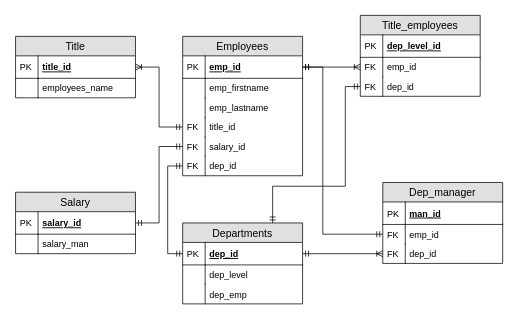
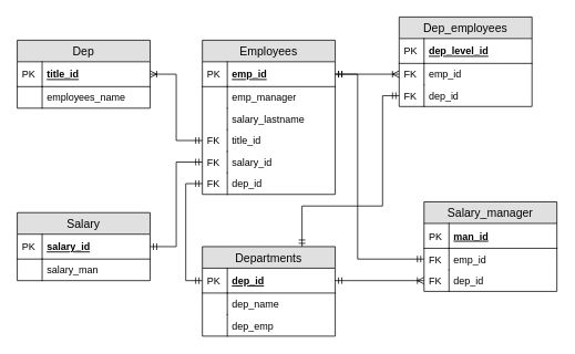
  <mxCell id="0" />
  <mxCell id="1" parent="0" />
  <mxCell id="2" value="Departments" style="swimlane;fontStyle=0;childLayout=stackLayout;horizontal=1;startSize=26;fillColor=#e0e0e0;horizontalStack=0;resizeParent=1;resizeParentMax=0;resizeLast=0;collapsible=1;marginBottom=0;swimlaneFillColor=#ffffff;align=center;fontSize=14;" vertex="1" parent="1"><mxGeometry x="243" y="297" width="160" height="108" as="geometry" /></mxCell>
  <mxCell id="3" value="dep_id" style="shape=partialRectangle;top=0;left=0;right=0;bottom=1;align=left;verticalAlign=middle;fillColor=none;spacingLeft=34;spacingRight=4;overflow=hidden;rotatable=0;points=[[0,0.5],[1,0.5]];portConstraint=eastwest;dropTarget=0;fontStyle=5;fontSize=12;" vertex="1" parent="2"><mxGeometry y="26" width="160" height="30" as="geometry" /></mxCell>
  <mxCell id="4" value="PK" style="shape=partialRectangle;top=0;left=0;bottom=0;fillColor=none;align=left;verticalAlign=middle;spacingLeft=4;spacingRight=4;overflow=hidden;rotatable=0;points=[];portConstraint=eastwest;part=1;fontSize=12;" vertex="1" connectable="0" parent="3"><mxGeometry width="30" height="30" as="geometry" /></mxCell>
- <mxCell id="5" value="dep_level" style="shape=partialRectangle;top=0;left=0;right=0;bottom=0;align=left;verticalAlign=top;fillColor=none;spacingLeft=34;spacingRight=4;overflow=hidden;rotatable=0;points=[[0,0.5],[1,0.5]];portConstraint=eastwest;dropTarget=0;fontSize=12;" vertex="1" parent="2"><mxGeometry y="56" width="160" height="26" as="geometry" /></mxCell>
+ <mxCell id="5" value="dep_name" style="shape=partialRectangle;top=0;left=0;right=0;bottom=0;align=left;verticalAlign=top;fillColor=none;spacingLeft=34;spacingRight=4;overflow=hidden;rotatable=0;points=[[0,0.5],[1,0.5]];portConstraint=eastwest;dropTarget=0;fontSize=12;" vertex="1" parent="2"><mxGeometry y="56" width="160" height="26" as="geometry" /></mxCell>
  <mxCell id="6" value="" style="shape=partialRectangle;top=0;left=0;bottom=0;fillColor=none;align=left;verticalAlign=top;spacingLeft=4;spacingRight=4;overflow=hidden;rotatable=0;points=[];portConstraint=eastwest;part=1;fontSize=12;" vertex="1" connectable="0" parent="5"><mxGeometry width="30" height="26" as="geometry" /></mxCell>
  <mxCell id="7" value="dep_emp" style="shape=partialRectangle;top=0;left=0;right=0;bottom=0;align=left;verticalAlign=top;fillColor=none;spacingLeft=34;spacingRight=4;overflow=hidden;rotatable=0;points=[[0,0.5],[1,0.5]];portConstraint=eastwest;dropTarget=0;fontSize=12;" vertex="1" parent="2"><mxGeometry y="82" width="160" height="26" as="geometry" /></mxCell>
  <mxCell id="8" value="" style="shape=partialRectangle;top=0;left=0;bottom=0;fillColor=none;align=left;verticalAlign=top;spacingLeft=4;spacingRight=4;overflow=hidden;rotatable=0;points=[];portConstraint=eastwest;part=1;fontSize=12;" vertex="1" connectable="0" parent="7"><mxGeometry width="30" height="26" as="geometry" /></mxCell>
  <mxCell id="9" value="Employees" style="swimlane;fontStyle=0;childLayout=stackLayout;horizontal=1;startSize=26;fillColor=#e0e0e0;horizontalStack=0;resizeParent=1;resizeParentMax=0;resizeLast=0;collapsible=1;marginBottom=0;swimlaneFillColor=#ffffff;align=center;fontSize=14;" vertex="1" parent="1"><mxGeometry x="243" y="48" width="160" height="186" as="geometry" /></mxCell>
  <mxCell id="10" value="emp_id" style="shape=partialRectangle;top=0;left=0;right=0;bottom=1;align=left;verticalAlign=middle;fillColor=none;spacingLeft=34;spacingRight=4;overflow=hidden;rotatable=0;points=[[0,0.5],[1,0.5]];portConstraint=eastwest;dropTarget=0;fontStyle=5;fontSize=12;" vertex="1" parent="9"><mxGeometry y="26" width="160" height="30" as="geometry" /></mxCell>
  <mxCell id="11" value="PK" style="shape=partialRectangle;top=0;left=0;bottom=0;fillColor=none;align=left;verticalAlign=middle;spacingLeft=4;spacingRight=4;overflow=hidden;rotatable=0;points=[];portConstraint=eastwest;part=1;fontSize=12;" vertex="1" connectable="0" parent="10"><mxGeometry width="30" height="30" as="geometry" /></mxCell>
- <mxCell id="12" value="emp_firstname" style="shape=partialRectangle;top=0;left=0;right=0;bottom=0;align=left;verticalAlign=top;fillColor=none;spacingLeft=34;spacingRight=4;overflow=hidden;rotatable=0;points=[[0,0.5],[1,0.5]];portConstraint=eastwest;dropTarget=0;fontSize=12;" vertex="1" parent="9"><mxGeometry y="56" width="160" height="26" as="geometry" /></mxCell>
+ <mxCell id="12" value="emp_manager" style="shape=partialRectangle;top=0;left=0;right=0;bottom=0;align=left;verticalAlign=top;fillColor=none;spacingLeft=34;spacingRight=4;overflow=hidden;rotatable=0;points=[[0,0.5],[1,0.5]];portConstraint=eastwest;dropTarget=0;fontSize=12;" vertex="1" parent="9"><mxGeometry y="56" width="160" height="26" as="geometry" /></mxCell>
  <mxCell id="13" value="" style="shape=partialRectangle;top=0;left=0;bottom=0;fillColor=none;align=left;verticalAlign=top;spacingLeft=4;spacingRight=4;overflow=hidden;rotatable=0;points=[];portConstraint=eastwest;part=1;fontSize=12;" vertex="1" connectable="0" parent="12"><mxGeometry width="30" height="26" as="geometry" /></mxCell>
- <mxCell id="14" value="emp_lastname" style="shape=partialRectangle;top=0;left=0;right=0;bottom=0;align=left;verticalAlign=top;fillColor=none;spacingLeft=34;spacingRight=4;overflow=hidden;rotatable=0;points=[[0,0.5],[1,0.5]];portConstraint=eastwest;dropTarget=0;fontSize=12;" vertex="1" parent="9"><mxGeometry y="82" width="160" height="26" as="geometry" /></mxCell>
+ <mxCell id="14" value="salary_lastname" style="shape=partialRectangle;top=0;left=0;right=0;bottom=0;align=left;verticalAlign=top;fillColor=none;spacingLeft=34;spacingRight=4;overflow=hidden;rotatable=0;points=[[0,0.5],[1,0.5]];portConstraint=eastwest;dropTarget=0;fontSize=12;" vertex="1" parent="9"><mxGeometry y="82" width="160" height="26" as="geometry" /></mxCell>
  <mxCell id="15" value="" style="shape=partialRectangle;top=0;left=0;bottom=0;fillColor=none;align=left;verticalAlign=top;spacingLeft=4;spacingRight=4;overflow=hidden;rotatable=0;points=[];portConstraint=eastwest;part=1;fontSize=12;" vertex="1" connectable="0" parent="14"><mxGeometry width="30" height="26" as="geometry" /></mxCell>
  <mxCell id="16" value="title_id" style="shape=partialRectangle;top=0;left=0;right=0;bottom=0;align=left;verticalAlign=top;fillColor=none;spacingLeft=34;spacingRight=4;overflow=hidden;rotatable=0;points=[[0,0.5],[1,0.5]];portConstraint=eastwest;dropTarget=0;fontSize=12;" vertex="1" parent="9"><mxGeometry y="108" width="160" height="26" as="geometry" /></mxCell>
  <mxCell id="17" value="FK" style="shape=partialRectangle;top=0;left=0;bottom=0;fillColor=none;align=left;verticalAlign=top;spacingLeft=4;spacingRight=4;overflow=hidden;rotatable=0;points=[];portConstraint=eastwest;part=1;fontSize=12;" vertex="1" connectable="0" parent="16"><mxGeometry width="30" height="26" as="geometry" /></mxCell>
  <mxCell id="18" value="salary_id" style="shape=partialRectangle;top=0;left=0;right=0;bottom=0;align=left;verticalAlign=top;fillColor=none;spacingLeft=34;spacingRight=4;overflow=hidden;rotatable=0;points=[[0,0.5],[1,0.5]];portConstraint=eastwest;dropTarget=0;fontSize=12;" vertex="1" parent="9"><mxGeometry y="134" width="160" height="26" as="geometry" /></mxCell>
  <mxCell id="19" value="FK" style="shape=partialRectangle;top=0;left=0;bottom=0;fillColor=none;align=left;verticalAlign=top;spacingLeft=4;spacingRight=4;overflow=hidden;rotatable=0;points=[];portConstraint=eastwest;part=1;fontSize=12;" vertex="1" connectable="0" parent="18"><mxGeometry width="30" height="26" as="geometry" /></mxCell>
  <mxCell id="20" value="dep_id" style="shape=partialRectangle;top=0;left=0;right=0;bottom=0;align=left;verticalAlign=top;fillColor=none;spacingLeft=34;spacingRight=4;overflow=hidden;rotatable=0;points=[[0,0.5],[1,0.5]];portConstraint=eastwest;dropTarget=0;fontSize=12;" vertex="1" parent="9"><mxGeometry y="160" width="160" height="26" as="geometry" /></mxCell>
  <mxCell id="21" value="FK" style="shape=partialRectangle;top=0;left=0;bottom=0;fillColor=none;align=left;verticalAlign=top;spacingLeft=4;spacingRight=4;overflow=hidden;rotatable=0;points=[];portConstraint=eastwest;part=1;fontSize=12;" vertex="1" connectable="0" parent="20"><mxGeometry width="30" height="26" as="geometry" /></mxCell>
- <mxCell id="22" value="Dep_manager" style="swimlane;fontStyle=0;childLayout=stackLayout;horizontal=1;startSize=26;fillColor=#e0e0e0;horizontalStack=0;resizeParent=1;resizeParentMax=0;resizeLast=0;collapsible=1;marginBottom=0;swimlaneFillColor=#ffffff;align=center;fontSize=14;" vertex="1" parent="1"><mxGeometry x="510" y="243" width="160" height="108" as="geometry" /></mxCell>
+ <mxCell id="22" value="Salary_manager" style="swimlane;fontStyle=0;childLayout=stackLayout;horizontal=1;startSize=26;fillColor=#e0e0e0;horizontalStack=0;resizeParent=1;resizeParentMax=0;resizeLast=0;collapsible=1;marginBottom=0;swimlaneFillColor=#ffffff;align=center;fontSize=14;" vertex="1" parent="1"><mxGeometry x="510" y="243" width="160" height="108" as="geometry" /></mxCell>
  <mxCell id="23" value="man_id" style="shape=partialRectangle;top=0;left=0;right=0;bottom=1;align=left;verticalAlign=middle;fillColor=none;spacingLeft=34;spacingRight=4;overflow=hidden;rotatable=0;points=[[0,0.5],[1,0.5]];portConstraint=eastwest;dropTarget=0;fontStyle=5;fontSize=12;" vertex="1" parent="22"><mxGeometry y="26" width="160" height="30" as="geometry" /></mxCell>
  <mxCell id="24" value="PK" style="shape=partialRectangle;top=0;left=0;bottom=0;fillColor=none;align=left;verticalAlign=middle;spacingLeft=4;spacingRight=4;overflow=hidden;rotatable=0;points=[];portConstraint=eastwest;part=1;fontSize=12;" vertex="1" connectable="0" parent="23"><mxGeometry width="30" height="30" as="geometry" /></mxCell>
  <mxCell id="25" value="emp_id" style="shape=partialRectangle;top=0;left=0;right=0;bottom=0;align=left;verticalAlign=top;fillColor=none;spacingLeft=34;spacingRight=4;overflow=hidden;rotatable=0;points=[[0,0.5],[1,0.5]];portConstraint=eastwest;dropTarget=0;fontSize=12;" vertex="1" parent="22"><mxGeometry y="56" width="160" height="26" as="geometry" /></mxCell>
  <mxCell id="26" value="FK" style="shape=partialRectangle;top=0;left=0;bottom=0;fillColor=none;align=left;verticalAlign=top;spacingLeft=4;spacingRight=4;overflow=hidden;rotatable=0;points=[];portConstraint=eastwest;part=1;fontSize=12;" vertex="1" connectable="0" parent="25"><mxGeometry width="30" height="26" as="geometry" /></mxCell>
  <mxCell id="27" value="dep_id" style="shape=partialRectangle;top=0;left=0;right=0;bottom=0;align=left;verticalAlign=top;fillColor=none;spacingLeft=34;spacingRight=4;overflow=hidden;rotatable=0;points=[[0,0.5],[1,0.5]];portConstraint=eastwest;dropTarget=0;fontSize=12;" vertex="1" parent="22"><mxGeometry y="82" width="160" height="26" as="geometry" /></mxCell>
  <mxCell id="28" value="FK" style="shape=partialRectangle;top=0;left=0;bottom=0;fillColor=none;align=left;verticalAlign=top;spacingLeft=4;spacingRight=4;overflow=hidden;rotatable=0;points=[];portConstraint=eastwest;part=1;fontSize=12;" vertex="1" connectable="0" parent="27"><mxGeometry width="30" height="26" as="geometry" /></mxCell>
- <mxCell id="29" value="Title" style="swimlane;fontStyle=0;childLayout=stackLayout;horizontal=1;startSize=26;fillColor=#e0e0e0;horizontalStack=0;resizeParent=1;resizeParentMax=0;resizeLast=0;collapsible=1;marginBottom=0;swimlaneFillColor=#ffffff;align=center;fontSize=14;" vertex="1" parent="1"><mxGeometry x="20" y="48" width="160" height="82" as="geometry" /></mxCell>
+ <mxCell id="29" value="Dep" style="swimlane;fontStyle=0;childLayout=stackLayout;horizontal=1;startSize=26;fillColor=#e0e0e0;horizontalStack=0;resizeParent=1;resizeParentMax=0;resizeLast=0;collapsible=1;marginBottom=0;swimlaneFillColor=#ffffff;align=center;fontSize=14;" vertex="1" parent="1"><mxGeometry x="20" y="48" width="160" height="82" as="geometry" /></mxCell>
  <mxCell id="30" value="title_id" style="shape=partialRectangle;top=0;left=0;right=0;bottom=1;align=left;verticalAlign=middle;fillColor=none;spacingLeft=34;spacingRight=4;overflow=hidden;rotatable=0;points=[[0,0.5],[1,0.5]];portConstraint=eastwest;dropTarget=0;fontStyle=5;fontSize=12;" vertex="1" parent="29"><mxGeometry y="26" width="160" height="30" as="geometry" /></mxCell>
  <mxCell id="31" value="PK" style="shape=partialRectangle;top=0;left=0;bottom=0;fillColor=none;align=left;verticalAlign=middle;spacingLeft=4;spacingRight=4;overflow=hidden;rotatable=0;points=[];portConstraint=eastwest;part=1;fontSize=12;" vertex="1" connectable="0" parent="30"><mxGeometry width="30" height="30" as="geometry" /></mxCell>
  <mxCell id="32" value="employees_name" style="shape=partialRectangle;top=0;left=0;right=0;bottom=0;align=left;verticalAlign=top;fillColor=none;spacingLeft=34;spacingRight=4;overflow=hidden;rotatable=0;points=[[0,0.5],[1,0.5]];portConstraint=eastwest;dropTarget=0;fontSize=12;" vertex="1" parent="29"><mxGeometry y="56" width="160" height="26" as="geometry" /></mxCell>
  <mxCell id="33" value="" style="shape=partialRectangle;top=0;left=0;bottom=0;fillColor=none;align=left;verticalAlign=top;spacingLeft=4;spacingRight=4;overflow=hidden;rotatable=0;points=[];portConstraint=eastwest;part=1;fontSize=12;" vertex="1" connectable="0" parent="32"><mxGeometry width="30" height="26" as="geometry" /></mxCell>
- <mxCell id="34" value="Title_employees" style="swimlane;fontStyle=0;childLayout=stackLayout;horizontal=1;startSize=26;fillColor=#e0e0e0;horizontalStack=0;resizeParent=1;resizeParentMax=0;resizeLast=0;collapsible=1;marginBottom=0;swimlaneFillColor=#ffffff;align=center;fontSize=14;" vertex="1" parent="1"><mxGeometry x="480" y="20" width="160" height="108" as="geometry" /></mxCell>
+ <mxCell id="34" value="Dep_employees" style="swimlane;fontStyle=0;childLayout=stackLayout;horizontal=1;startSize=26;fillColor=#e0e0e0;horizontalStack=0;resizeParent=1;resizeParentMax=0;resizeLast=0;collapsible=1;marginBottom=0;swimlaneFillColor=#ffffff;align=center;fontSize=14;" vertex="1" parent="1"><mxGeometry x="480" y="20" width="160" height="108" as="geometry" /></mxCell>
  <mxCell id="35" value="dep_level_id" style="shape=partialRectangle;top=0;left=0;right=0;bottom=1;align=left;verticalAlign=middle;fillColor=none;spacingLeft=34;spacingRight=4;overflow=hidden;rotatable=0;points=[[0,0.5],[1,0.5]];portConstraint=eastwest;dropTarget=0;fontStyle=5;fontSize=12;" vertex="1" parent="34"><mxGeometry y="26" width="160" height="30" as="geometry" /></mxCell>
  <mxCell id="36" value="PK" style="shape=partialRectangle;top=0;left=0;bottom=0;fillColor=none;align=left;verticalAlign=middle;spacingLeft=4;spacingRight=4;overflow=hidden;rotatable=0;points=[];portConstraint=eastwest;part=1;fontSize=12;" vertex="1" connectable="0" parent="35"><mxGeometry width="30" height="30" as="geometry" /></mxCell>
  <mxCell id="37" value="emp_id" style="shape=partialRectangle;top=0;left=0;right=0;bottom=0;align=left;verticalAlign=top;fillColor=none;spacingLeft=34;spacingRight=4;overflow=hidden;rotatable=0;points=[[0,0.5],[1,0.5]];portConstraint=eastwest;dropTarget=0;fontSize=12;" vertex="1" parent="34"><mxGeometry y="56" width="160" height="26" as="geometry" /></mxCell>
  <mxCell id="38" value="FK" style="shape=partialRectangle;top=0;left=0;bottom=0;fillColor=none;align=left;verticalAlign=top;spacingLeft=4;spacingRight=4;overflow=hidden;rotatable=0;points=[];portConstraint=eastwest;part=1;fontSize=12;" vertex="1" connectable="0" parent="37"><mxGeometry width="30" height="26" as="geometry" /></mxCell>
  <mxCell id="39" value="dep_id" style="shape=partialRectangle;top=0;left=0;right=0;bottom=0;align=left;verticalAlign=top;fillColor=none;spacingLeft=34;spacingRight=4;overflow=hidden;rotatable=0;points=[[0,0.5],[1,0.5]];portConstraint=eastwest;dropTarget=0;fontSize=12;" vertex="1" parent="34"><mxGeometry y="82" width="160" height="26" as="geometry" /></mxCell>
  <mxCell id="40" value="FK" style="shape=partialRectangle;top=0;left=0;bottom=0;fillColor=none;align=left;verticalAlign=top;spacingLeft=4;spacingRight=4;overflow=hidden;rotatable=0;points=[];portConstraint=eastwest;part=1;fontSize=12;" vertex="1" connectable="0" parent="39"><mxGeometry width="30" height="26" as="geometry" /></mxCell>
  <mxCell id="41" value="Salary" style="swimlane;fontStyle=0;childLayout=stackLayout;horizontal=1;startSize=26;fillColor=#e0e0e0;horizontalStack=0;resizeParent=1;resizeParentMax=0;resizeLast=0;collapsible=1;marginBottom=0;swimlaneFillColor=#ffffff;align=center;fontSize=14;" vertex="1" parent="1"><mxGeometry x="20" y="256" width="160" height="82" as="geometry" /></mxCell>
  <mxCell id="42" value="salary_id" style="shape=partialRectangle;top=0;left=0;right=0;bottom=1;align=left;verticalAlign=middle;fillColor=none;spacingLeft=34;spacingRight=4;overflow=hidden;rotatable=0;points=[[0,0.5],[1,0.5]];portConstraint=eastwest;dropTarget=0;fontStyle=5;fontSize=12;" vertex="1" parent="41"><mxGeometry y="26" width="160" height="30" as="geometry" /></mxCell>
  <mxCell id="43" value="PK" style="shape=partialRectangle;top=0;left=0;bottom=0;fillColor=none;align=left;verticalAlign=middle;spacingLeft=4;spacingRight=4;overflow=hidden;rotatable=0;points=[];portConstraint=eastwest;part=1;fontSize=12;" vertex="1" connectable="0" parent="42"><mxGeometry width="30" height="30" as="geometry" /></mxCell>
  <mxCell id="44" value="salary_man&#10;" style="shape=partialRectangle;top=0;left=0;right=0;bottom=0;align=left;verticalAlign=top;fillColor=none;spacingLeft=34;spacingRight=4;overflow=hidden;rotatable=0;points=[[0,0.5],[1,0.5]];portConstraint=eastwest;dropTarget=0;fontSize=12;" vertex="1" parent="41"><mxGeometry y="56" width="160" height="26" as="geometry" /></mxCell>
  <mxCell id="45" value="" style="shape=partialRectangle;top=0;left=0;bottom=0;fillColor=none;align=left;verticalAlign=top;spacingLeft=4;spacingRight=4;overflow=hidden;rotatable=0;points=[];portConstraint=eastwest;part=1;fontSize=12;" vertex="1" connectable="0" parent="44"><mxGeometry width="30" height="26" as="geometry" /></mxCell>
  <mxCell id="46" style="edgeStyle=orthogonalEdgeStyle;rounded=0;orthogonalLoop=1;jettySize=auto;html=1;exitX=1;exitY=0.5;exitDx=0;exitDy=0;entryX=0;entryY=0.5;entryDx=0;entryDy=0;startArrow=ERoneToMany;startFill=0;endArrow=ERmandOne;endFill=0;" edge="1" parent="1" source="30" target="16"><mxGeometry relative="1" as="geometry" /></mxCell>
  <mxCell id="47" style="edgeStyle=orthogonalEdgeStyle;rounded=0;orthogonalLoop=1;jettySize=auto;html=1;exitX=1;exitY=0.5;exitDx=0;exitDy=0;entryX=0;entryY=0.5;entryDx=0;entryDy=0;startArrow=ERmandOne;startFill=0;endArrow=ERmandOne;endFill=0;" edge="1" parent="1" source="42" target="18"><mxGeometry relative="1" as="geometry" /></mxCell>
  <mxCell id="48" style="edgeStyle=orthogonalEdgeStyle;rounded=0;orthogonalLoop=1;jettySize=auto;html=1;exitX=0;exitY=0.5;exitDx=0;exitDy=0;entryX=1;entryY=0.5;entryDx=0;entryDy=0;startArrow=ERoneToMany;startFill=0;endArrow=ERmandOne;endFill=0;" edge="1" parent="1" source="37" target="10"><mxGeometry relative="1" as="geometry" /></mxCell>
  <mxCell id="49" style="edgeStyle=orthogonalEdgeStyle;rounded=0;orthogonalLoop=1;jettySize=auto;html=1;exitX=0;exitY=0.5;exitDx=0;exitDy=0;entryX=1;entryY=0.5;entryDx=0;entryDy=0;startArrow=ERoneToMany;startFill=0;endArrow=ERmandOne;endFill=0;" edge="1" parent="1" source="27" target="3"><mxGeometry relative="1" as="geometry" /></mxCell>
  <mxCell id="50" style="edgeStyle=orthogonalEdgeStyle;rounded=0;orthogonalLoop=1;jettySize=auto;html=1;exitX=0;exitY=0.5;exitDx=0;exitDy=0;entryX=0;entryY=0.5;entryDx=0;entryDy=0;startArrow=ERmandOne;startFill=0;endArrow=ERmandOne;endFill=0;" edge="1" parent="1" source="20" target="3"><mxGeometry relative="1" as="geometry" /></mxCell>
  <mxCell id="51" style="edgeStyle=orthogonalEdgeStyle;rounded=0;orthogonalLoop=1;jettySize=auto;html=1;exitX=1;exitY=0.5;exitDx=0;exitDy=0;entryX=0;entryY=0.5;entryDx=0;entryDy=0;startArrow=ERmandOne;startFill=0;endArrow=ERmandOne;endFill=0;" edge="1" parent="1" source="10" target="25"><mxGeometry relative="1" as="geometry"><Array as="points"><mxPoint x="430" y="89" /><mxPoint x="430" y="312" /></Array></mxGeometry></mxCell>
  <mxCell id="52" style="edgeStyle=orthogonalEdgeStyle;rounded=0;orthogonalLoop=1;jettySize=auto;html=1;exitX=0;exitY=0.5;exitDx=0;exitDy=0;entryX=0.75;entryY=0;entryDx=0;entryDy=0;startArrow=ERmandOne;startFill=0;endArrow=ERmandOne;endFill=0;" edge="1" parent="1" source="39" target="2"><mxGeometry relative="1" as="geometry"><Array as="points"><mxPoint x="460" y="115" /><mxPoint x="460" y="248" /><mxPoint x="363" y="248" /></Array></mxGeometry></mxCell>
